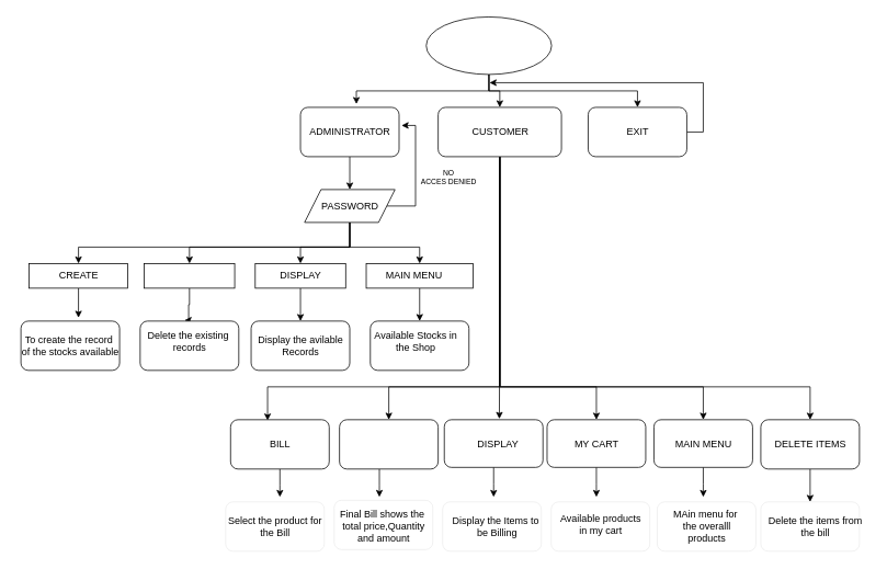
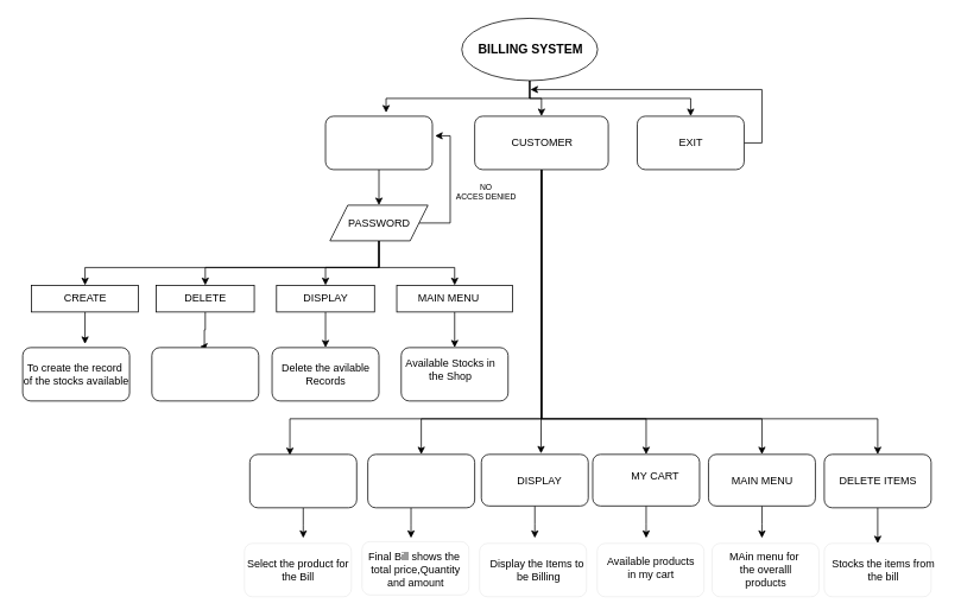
  <mxCell id="0" />
  <mxCell id="1" parent="0" />
  <mxCell id="2" style="edgeStyle=orthogonalEdgeStyle;rounded=0;orthogonalLoop=1;jettySize=auto;html=1;exitX=0.5;exitY=1;exitDx=0;exitDy=0;entryX=0.567;entryY=-0.067;entryDx=0;entryDy=0;entryPerimeter=0;" edge="1" parent="1" source="5" target="7"><mxGeometry relative="1" as="geometry" /></mxCell>
  <mxCell id="3" style="edgeStyle=orthogonalEdgeStyle;rounded=0;orthogonalLoop=1;jettySize=auto;html=1;" edge="1" parent="1" source="5" target="14"><mxGeometry relative="1" as="geometry" /></mxCell>
  <mxCell id="4" style="edgeStyle=orthogonalEdgeStyle;rounded=0;orthogonalLoop=1;jettySize=auto;html=1;exitX=0.5;exitY=1;exitDx=0;exitDy=0;entryX=0.5;entryY=0;entryDx=0;entryDy=0;" edge="1" parent="1" source="5" target="16"><mxGeometry relative="1" as="geometry" /></mxCell>
  <mxCell id="5" value="" style="ellipse;whiteSpace=wrap;html=1;" vertex="1" parent="1"><mxGeometry x="518" y="20" width="152.5" height="70" as="geometry" /></mxCell>
  <mxCell id="6" style="edgeStyle=orthogonalEdgeStyle;rounded=0;orthogonalLoop=1;jettySize=auto;html=1;entryX=0.5;entryY=0;entryDx=0;entryDy=0;fontSize=14;" edge="1" parent="1" source="7" target="22"><mxGeometry relative="1" as="geometry" /></mxCell>
  <mxCell id="7" value="" style="rounded=1;whiteSpace=wrap;html=1;" vertex="1" parent="1"><mxGeometry x="365" y="130" width="120" height="60" as="geometry" /></mxCell>
  <mxCell id="8" style="edgeStyle=orthogonalEdgeStyle;rounded=0;orthogonalLoop=1;jettySize=auto;html=1;exitX=0.5;exitY=1;exitDx=0;exitDy=0;entryX=0.375;entryY=0.017;entryDx=0;entryDy=0;entryPerimeter=0;" edge="1" parent="1" source="14" target="36"><mxGeometry relative="1" as="geometry"><Array as="points"><mxPoint x="608" y="470" /><mxPoint x="325" y="470" /></Array></mxGeometry></mxCell>
  <mxCell id="9" style="edgeStyle=orthogonalEdgeStyle;rounded=0;orthogonalLoop=1;jettySize=auto;html=1;entryX=0.5;entryY=0;entryDx=0;entryDy=0;" edge="1" parent="1" source="14" target="38"><mxGeometry relative="1" as="geometry"><Array as="points"><mxPoint x="608" y="470" /><mxPoint x="855" y="470" /></Array></mxGeometry></mxCell>
  <mxCell id="10" style="edgeStyle=orthogonalEdgeStyle;rounded=0;orthogonalLoop=1;jettySize=auto;html=1;entryX=0.5;entryY=0;entryDx=0;entryDy=0;" edge="1" parent="1" source="14" target="42"><mxGeometry relative="1" as="geometry"><Array as="points"><mxPoint x="608" y="470" /><mxPoint x="725" y="470" /></Array></mxGeometry></mxCell>
  <mxCell id="11" style="edgeStyle=orthogonalEdgeStyle;rounded=0;orthogonalLoop=1;jettySize=auto;html=1;entryX=0.5;entryY=0;entryDx=0;entryDy=0;" edge="1" parent="1" source="14" target="46"><mxGeometry relative="1" as="geometry"><Array as="points"><mxPoint x="608" y="470" /><mxPoint x="473" y="470" /></Array></mxGeometry></mxCell>
  <mxCell id="12" style="edgeStyle=orthogonalEdgeStyle;rounded=0;orthogonalLoop=1;jettySize=auto;html=1;entryX=0.558;entryY=-0.017;entryDx=0;entryDy=0;entryPerimeter=0;" edge="1" parent="1" source="14" target="40"><mxGeometry relative="1" as="geometry" /></mxCell>
  <mxCell id="13" style="edgeStyle=orthogonalEdgeStyle;rounded=0;orthogonalLoop=1;jettySize=auto;html=1;entryX=0.5;entryY=0;entryDx=0;entryDy=0;" edge="1" parent="1" source="14" target="44"><mxGeometry relative="1" as="geometry"><Array as="points"><mxPoint x="608" y="470" /><mxPoint x="985" y="470" /></Array></mxGeometry></mxCell>
  <mxCell id="14" value="" style="rounded=1;whiteSpace=wrap;html=1;" vertex="1" parent="1"><mxGeometry x="532.5" y="130" width="150" height="60" as="geometry" /></mxCell>
  <mxCell id="15" style="edgeStyle=orthogonalEdgeStyle;rounded=0;orthogonalLoop=1;jettySize=auto;html=1;" edge="1" parent="1" source="16"><mxGeometry relative="1" as="geometry"><mxPoint x="595" y="100" as="targetPoint" /><Array as="points"><mxPoint x="855" y="160" /><mxPoint x="855" y="100" /></Array></mxGeometry></mxCell>
  <mxCell id="16" value="" style="rounded=1;whiteSpace=wrap;html=1;" vertex="1" parent="1"><mxGeometry x="715" y="130" width="120" height="60" as="geometry" /></mxCell>
  <mxCell id="17" style="edgeStyle=orthogonalEdgeStyle;rounded=0;orthogonalLoop=1;jettySize=auto;html=1;exitX=1;exitY=0.5;exitDx=0;exitDy=0;entryX=1.025;entryY=0.367;entryDx=0;entryDy=0;entryPerimeter=0;" edge="1" parent="1" source="22" target="7"><mxGeometry relative="1" as="geometry"><Array as="points"><mxPoint x="505" y="250" /><mxPoint x="505" y="152" /></Array></mxGeometry></mxCell>
  <mxCell id="18" style="edgeStyle=orthogonalEdgeStyle;rounded=0;orthogonalLoop=1;jettySize=auto;html=1;entryX=0.5;entryY=0;entryDx=0;entryDy=0;" edge="1" parent="1" source="22" target="28"><mxGeometry relative="1" as="geometry"><Array as="points"><mxPoint x="425" y="300" /><mxPoint x="95" y="300" /></Array></mxGeometry></mxCell>
  <mxCell id="19" style="edgeStyle=orthogonalEdgeStyle;rounded=0;orthogonalLoop=1;jettySize=auto;html=1;entryX=0.5;entryY=0;entryDx=0;entryDy=0;" edge="1" parent="1" source="22" target="26"><mxGeometry relative="1" as="geometry"><Array as="points"><mxPoint x="425" y="300" /><mxPoint x="510" y="300" /></Array></mxGeometry></mxCell>
  <mxCell id="20" style="edgeStyle=orthogonalEdgeStyle;rounded=0;orthogonalLoop=1;jettySize=auto;html=1;entryX=0.5;entryY=0;entryDx=0;entryDy=0;" edge="1" parent="1" source="22" target="24"><mxGeometry relative="1" as="geometry"><Array as="points"><mxPoint x="425" y="300" /><mxPoint x="230" y="300" /></Array></mxGeometry></mxCell>
  <mxCell id="21" style="edgeStyle=orthogonalEdgeStyle;rounded=0;orthogonalLoop=1;jettySize=auto;html=1;entryX=0.5;entryY=0;entryDx=0;entryDy=0;" edge="1" parent="1" source="22" target="30"><mxGeometry relative="1" as="geometry"><Array as="points"><mxPoint x="425" y="300" /><mxPoint x="365" y="300" /></Array></mxGeometry></mxCell>
  <mxCell id="22" value="" style="shape=parallelogram;perimeter=parallelogramPerimeter;whiteSpace=wrap;html=1;fixedSize=1;" vertex="1" parent="1"><mxGeometry x="370" y="230" width="110" height="40" as="geometry" /></mxCell>
  <mxCell id="23" style="edgeStyle=orthogonalEdgeStyle;rounded=0;orthogonalLoop=1;jettySize=auto;html=1;entryX=0.45;entryY=-0.017;entryDx=0;entryDy=0;entryPerimeter=0;" edge="1" parent="1" source="24" target="32"><mxGeometry relative="1" as="geometry"><Array as="points"><mxPoint x="230" y="370" /><mxPoint x="229" y="370" /></Array></mxGeometry></mxCell>
  <mxCell id="24" value="" style="rounded=0;whiteSpace=wrap;html=1;" vertex="1" parent="1"><mxGeometry x="175" y="320" width="110" height="30" as="geometry" /></mxCell>
  <mxCell id="25" style="edgeStyle=orthogonalEdgeStyle;rounded=0;orthogonalLoop=1;jettySize=auto;html=1;exitX=0.5;exitY=1;exitDx=0;exitDy=0;entryX=0.5;entryY=0;entryDx=0;entryDy=0;" edge="1" parent="1" source="26" target="34"><mxGeometry relative="1" as="geometry" /></mxCell>
  <mxCell id="26" value="" style="rounded=0;whiteSpace=wrap;html=1;" vertex="1" parent="1"><mxGeometry x="445" y="320" width="130" height="30" as="geometry" /></mxCell>
  <mxCell id="27" style="edgeStyle=orthogonalEdgeStyle;rounded=0;orthogonalLoop=1;jettySize=auto;html=1;exitX=0.5;exitY=1;exitDx=0;exitDy=0;entryX=0.583;entryY=-0.067;entryDx=0;entryDy=0;entryPerimeter=0;" edge="1" parent="1" source="28" target="31"><mxGeometry relative="1" as="geometry" /></mxCell>
  <mxCell id="28" value="" style="rounded=0;whiteSpace=wrap;html=1;" vertex="1" parent="1"><mxGeometry x="35" y="320" width="120" height="30" as="geometry" /></mxCell>
  <mxCell id="29" style="edgeStyle=orthogonalEdgeStyle;rounded=0;orthogonalLoop=1;jettySize=auto;html=1;exitX=0.5;exitY=1;exitDx=0;exitDy=0;entryX=0.5;entryY=0;entryDx=0;entryDy=0;" edge="1" parent="1" source="30" target="33"><mxGeometry relative="1" as="geometry" /></mxCell>
  <mxCell id="30" value="" style="rounded=0;whiteSpace=wrap;html=1;" vertex="1" parent="1"><mxGeometry x="310" y="320" width="110" height="30" as="geometry" /></mxCell>
  <mxCell id="31" value="" style="rounded=1;whiteSpace=wrap;html=1;" vertex="1" parent="1"><mxGeometry x="25" y="390" width="120" height="60" as="geometry" /></mxCell>
  <mxCell id="32" value="" style="rounded=1;whiteSpace=wrap;html=1;" vertex="1" parent="1"><mxGeometry x="170" y="390" width="120" height="60" as="geometry" /></mxCell>
  <mxCell id="33" value="" style="rounded=1;whiteSpace=wrap;html=1;" vertex="1" parent="1"><mxGeometry x="305" y="390" width="120" height="60" as="geometry" /></mxCell>
  <mxCell id="34" value="" style="rounded=1;whiteSpace=wrap;html=1;" vertex="1" parent="1"><mxGeometry x="450" y="390" width="120" height="60" as="geometry" /></mxCell>
  <mxCell id="35" style="edgeStyle=orthogonalEdgeStyle;rounded=0;orthogonalLoop=1;jettySize=auto;html=1;fontSize=12;" edge="1" parent="1" source="36"><mxGeometry relative="1" as="geometry"><mxPoint x="340" y="604" as="targetPoint" /></mxGeometry></mxCell>
  <mxCell id="36" value="" style="rounded=1;whiteSpace=wrap;html=1;" vertex="1" parent="1"><mxGeometry x="280" y="510" width="120" height="60" as="geometry" /></mxCell>
  <mxCell id="37" style="edgeStyle=orthogonalEdgeStyle;rounded=0;orthogonalLoop=1;jettySize=auto;html=1;fontSize=12;" edge="1" parent="1" source="38"><mxGeometry relative="1" as="geometry"><mxPoint x="855" y="604" as="targetPoint" /></mxGeometry></mxCell>
  <mxCell id="38" value="" style="rounded=1;whiteSpace=wrap;html=1;" vertex="1" parent="1"><mxGeometry x="795" y="510" width="120" height="58" as="geometry" /></mxCell>
  <mxCell id="39" style="edgeStyle=orthogonalEdgeStyle;rounded=0;orthogonalLoop=1;jettySize=auto;html=1;fontSize=12;" edge="1" parent="1" source="40"><mxGeometry relative="1" as="geometry"><mxPoint x="600" y="604" as="targetPoint" /></mxGeometry></mxCell>
  <mxCell id="40" value="" style="rounded=1;whiteSpace=wrap;html=1;" vertex="1" parent="1"><mxGeometry x="540" y="510" width="120" height="58" as="geometry" /></mxCell>
  <mxCell id="41" style="edgeStyle=orthogonalEdgeStyle;rounded=0;orthogonalLoop=1;jettySize=auto;html=1;fontSize=12;" edge="1" parent="1" source="42"><mxGeometry relative="1" as="geometry"><mxPoint x="725" y="604" as="targetPoint" /></mxGeometry></mxCell>
  <mxCell id="42" value="" style="rounded=1;whiteSpace=wrap;html=1;" vertex="1" parent="1"><mxGeometry x="665" y="510" width="120" height="58" as="geometry" /></mxCell>
  <mxCell id="43" style="edgeStyle=orthogonalEdgeStyle;rounded=0;orthogonalLoop=1;jettySize=auto;html=1;entryX=0.5;entryY=0;entryDx=0;entryDy=0;fontSize=12;" edge="1" parent="1" source="44" target="72"><mxGeometry relative="1" as="geometry" /></mxCell>
  <mxCell id="44" value="" style="rounded=1;whiteSpace=wrap;html=1;" vertex="1" parent="1"><mxGeometry x="925" y="510" width="120" height="60" as="geometry" /></mxCell>
  <mxCell id="45" style="edgeStyle=orthogonalEdgeStyle;rounded=0;orthogonalLoop=1;jettySize=auto;html=1;fontSize=12;" edge="1" parent="1" source="46"><mxGeometry relative="1" as="geometry"><mxPoint x="461" y="604" as="targetPoint" /><Array as="points"><mxPoint x="461" y="590" /><mxPoint x="461" y="590" /></Array></mxGeometry></mxCell>
  <mxCell id="46" value="" style="rounded=1;whiteSpace=wrap;html=1;" vertex="1" parent="1"><mxGeometry x="412.5" y="510" width="120" height="60" as="geometry" /></mxCell>
  <mxCell id="47" value="CUSTOMER" style="text;html=1;resizable=0;autosize=1;align=center;verticalAlign=middle;points=[];fillColor=none;strokeColor=none;rounded=0;" vertex="1" parent="1"><mxGeometry x="567.5" y="150" width="80" height="20" as="geometry" /></mxCell>
  <mxCell id="48" value="EXIT" style="text;html=1;resizable=0;autosize=1;align=center;verticalAlign=middle;points=[];fillColor=none;strokeColor=none;rounded=0;" vertex="1" parent="1"><mxGeometry x="755" y="150" width="40" height="20" as="geometry" /></mxCell>
- <mxCell id="49" value="ADMINISTRATOR" style="text;html=1;resizable=0;autosize=1;align=center;verticalAlign=middle;points=[];fillColor=none;strokeColor=none;rounded=0;" vertex="1" parent="1"><mxGeometry x="370" y="150" width="110" height="20" as="geometry" /></mxCell>
  <mxCell id="50" value="PASSWORD" style="text;html=1;resizable=0;autosize=1;align=center;verticalAlign=middle;points=[];fillColor=none;strokeColor=none;rounded=0;" vertex="1" parent="1"><mxGeometry x="385" y="240" width="80" height="20" as="geometry" /></mxCell>
  <mxCell id="51" value="CREATE" style="text;html=1;resizable=0;autosize=1;align=center;verticalAlign=middle;points=[];fillColor=none;strokeColor=none;rounded=0;" vertex="1" parent="1"><mxGeometry x="65" y="325" width="60" height="20" as="geometry" /></mxCell>
+ <mxCell id="52" value="DELETE" style="text;html=1;resizable=0;autosize=1;align=center;verticalAlign=middle;points=[];fillColor=none;strokeColor=none;rounded=0;" vertex="1" parent="1"><mxGeometry x="200" y="325" width="60" height="20" as="geometry" /></mxCell>
  <mxCell id="53" value="DISPLAY" style="text;html=1;resizable=0;autosize=1;align=center;verticalAlign=middle;points=[];fillColor=none;strokeColor=none;rounded=0;" vertex="1" parent="1"><mxGeometry x="330" y="325" width="70" height="20" as="geometry" /></mxCell>
  <mxCell id="54" value="MAIN MENU" style="text;html=1;resizable=0;autosize=1;align=center;verticalAlign=middle;points=[];fillColor=none;strokeColor=none;rounded=0;" vertex="1" parent="1"><mxGeometry x="462.5" y="325" width="80" height="20" as="geometry" /></mxCell>
  <mxCell id="55" value="&lt;br&gt;&lt;br&gt;" style="text;html=1;resizable=0;autosize=1;align=center;verticalAlign=middle;points=[];fillColor=none;strokeColor=none;rounded=0;" vertex="1" parent="1"><mxGeometry x="75" y="385" width="20" height="30" as="geometry" /></mxCell>
  <mxCell id="56" value="To create the record&amp;nbsp;&lt;br&gt;of the stocks available&lt;br&gt;" style="text;html=1;resizable=0;autosize=1;align=center;verticalAlign=middle;points=[];fillColor=none;strokeColor=none;rounded=0;" vertex="1" parent="1"><mxGeometry x="20" y="405" width="130" height="30" as="geometry" /></mxCell>
- <mxCell id="57" value="Delete the existing&amp;nbsp;&lt;br&gt;records" style="text;html=1;resizable=0;autosize=1;align=center;verticalAlign=middle;points=[];fillColor=none;strokeColor=none;rounded=0;" vertex="1" parent="1"><mxGeometry x="170" y="400" width="120" height="30" as="geometry" /></mxCell>
- <mxCell id="58" value="Display the avilable&lt;br&gt;Records" style="text;html=1;resizable=0;autosize=1;align=center;verticalAlign=middle;points=[];fillColor=none;strokeColor=none;rounded=0;" vertex="1" parent="1"><mxGeometry x="305" y="405" width="120" height="30" as="geometry" /></mxCell>
+ <mxCell id="58" value="Delete the avilable&lt;br&gt;Records" style="text;html=1;resizable=0;autosize=1;align=center;verticalAlign=middle;points=[];fillColor=none;strokeColor=none;rounded=0;" vertex="1" parent="1"><mxGeometry x="305" y="405" width="120" height="30" as="geometry" /></mxCell>
  <mxCell id="59" value="Available Stocks in&lt;br&gt;the Shop" style="text;html=1;resizable=0;autosize=1;align=center;verticalAlign=middle;points=[];fillColor=none;strokeColor=none;rounded=0;" vertex="1" parent="1"><mxGeometry x="445" y="400" width="120" height="30" as="geometry" /></mxCell>
- <mxCell id="60" value="BILL" style="text;html=1;resizable=0;autosize=1;align=center;verticalAlign=middle;points=[];fillColor=none;strokeColor=none;rounded=0;" vertex="1" parent="1"><mxGeometry x="320" y="530" width="40" height="20" as="geometry" /></mxCell>
  <mxCell id="61" value="DISPLAY" style="text;html=1;resizable=0;autosize=1;align=center;verticalAlign=middle;points=[];fillColor=none;strokeColor=none;rounded=0;" vertex="1" parent="1"><mxGeometry x="570" y="530" width="70" height="20" as="geometry" /></mxCell>
- <mxCell id="62" value="MY CART" style="text;html=1;resizable=0;autosize=1;align=center;verticalAlign=middle;points=[];fillColor=none;strokeColor=none;rounded=0;" vertex="1" parent="1"><mxGeometry x="690" y="530" width="70" height="20" as="geometry" /></mxCell>
+ <mxCell id="62" value="MY CART" style="text;html=1;resizable=0;autosize=1;align=center;verticalAlign=middle;points=[];fillColor=none;strokeColor=none;rounded=0;" vertex="1" parent="1"><mxGeometry x="700" y="525" width="70" height="20" as="geometry" /></mxCell>
  <mxCell id="63" value="MAIN MENU" style="text;html=1;resizable=0;autosize=1;align=center;verticalAlign=middle;points=[];fillColor=none;strokeColor=none;rounded=0;" vertex="1" parent="1"><mxGeometry x="815" y="530" width="80" height="20" as="geometry" /></mxCell>
  <mxCell id="64" value="DELETE ITEMS" style="text;html=1;resizable=0;autosize=1;align=center;verticalAlign=middle;points=[];fillColor=none;strokeColor=none;rounded=0;" vertex="1" parent="1"><mxGeometry x="935" y="530" width="100" height="20" as="geometry" /></mxCell>
+ <mxCell id="65" value="&lt;b style=&quot;font-size: 14px&quot;&gt;BILLING SYSTEM&lt;/b&gt;" style="text;html=1;resizable=0;autosize=1;align=center;verticalAlign=middle;points=[];fillColor=none;strokeColor=none;rounded=0;" vertex="1" parent="1"><mxGeometry x="530" y="45" width="130" height="20" as="geometry" /></mxCell>
  <mxCell id="66" value="NO&lt;br style=&quot;font-size: 9px;&quot;&gt;ACCES DENIED" style="text;html=1;resizable=0;autosize=1;align=center;verticalAlign=middle;points=[];fillColor=none;strokeColor=none;rounded=0;fontSize=9;opacity=80;strokeWidth=0;" vertex="1" parent="1"><mxGeometry x="505" y="200" width="80" height="30" as="geometry" /></mxCell>
  <mxCell id="67" value="" style="rounded=1;whiteSpace=wrap;html=1;fontSize=9;strokeWidth=0;opacity=80;fontStyle=1;labelBackgroundColor=none;labelBorderColor=none;" vertex="1" parent="1"><mxGeometry x="274" y="610" width="120" height="60" as="geometry" /></mxCell>
  <mxCell id="68" value="" style="rounded=1;whiteSpace=wrap;html=1;fontSize=9;strokeWidth=0;opacity=80;fontStyle=1;labelBackgroundColor=none;labelBorderColor=none;" vertex="1" parent="1"><mxGeometry x="406" y="608" width="120" height="60" as="geometry" /></mxCell>
  <mxCell id="69" value="" style="rounded=1;whiteSpace=wrap;html=1;fontSize=9;strokeWidth=0;opacity=80;fontStyle=1;labelBackgroundColor=none;labelBorderColor=none;" vertex="1" parent="1"><mxGeometry x="799" y="610" width="120" height="60" as="geometry" /></mxCell>
  <mxCell id="70" value="" style="rounded=1;whiteSpace=wrap;html=1;fontSize=9;strokeWidth=0;opacity=80;fontStyle=1;labelBackgroundColor=none;labelBorderColor=none;" vertex="1" parent="1"><mxGeometry x="670" y="610" width="120" height="60" as="geometry" /></mxCell>
  <mxCell id="71" value="" style="rounded=1;whiteSpace=wrap;html=1;fontSize=9;strokeWidth=0;opacity=80;fontStyle=1;labelBackgroundColor=none;labelBorderColor=none;" vertex="1" parent="1"><mxGeometry x="538" y="610" width="120" height="60" as="geometry" /></mxCell>
  <mxCell id="72" value="" style="rounded=1;whiteSpace=wrap;html=1;fontSize=9;strokeWidth=0;opacity=80;fontStyle=1;labelBackgroundColor=none;labelBorderColor=none;" vertex="1" parent="1"><mxGeometry x="925" y="610" width="120" height="60" as="geometry" /></mxCell>
  <mxCell id="73" value="Select the product for&lt;br&gt;the Bill" style="text;html=1;resizable=0;autosize=1;align=center;verticalAlign=middle;points=[];fillColor=none;strokeColor=none;rounded=0;labelBackgroundColor=none;labelBorderColor=none;fontSize=12;opacity=80;" vertex="1" parent="1"><mxGeometry x="268" y="622" width="132" height="36" as="geometry" /></mxCell>
  <mxCell id="74" value="Final Bill shows the&amp;nbsp;&lt;br&gt;total price,Quantity&lt;br&gt;and amount" style="text;html=1;resizable=0;autosize=1;align=center;verticalAlign=middle;points=[];fillColor=none;strokeColor=none;rounded=0;labelBackgroundColor=none;labelBorderColor=none;fontSize=12;opacity=80;" vertex="1" parent="1"><mxGeometry x="406" y="616" width="120" height="48" as="geometry" /></mxCell>
  <mxCell id="75" value="Display the Items to&amp;nbsp;&lt;br&gt;be Billing" style="text;html=1;resizable=0;autosize=1;align=center;verticalAlign=middle;points=[];fillColor=none;strokeColor=none;rounded=0;labelBackgroundColor=none;labelBorderColor=none;fontSize=12;opacity=80;" vertex="1" parent="1"><mxGeometry x="538" y="622" width="132" height="36" as="geometry" /></mxCell>
  <mxCell id="76" value="Available products&lt;br&gt;in my cart" style="text;html=1;resizable=0;autosize=1;align=center;verticalAlign=middle;points=[];fillColor=none;strokeColor=none;rounded=0;labelBackgroundColor=none;labelBorderColor=none;fontSize=12;opacity=80;" vertex="1" parent="1"><mxGeometry x="670" y="620" width="120" height="36" as="geometry" /></mxCell>
  <mxCell id="77" value="MAin menu for&amp;nbsp;&lt;br&gt;the overalll&lt;br&gt;products" style="text;html=1;resizable=0;autosize=1;align=center;verticalAlign=middle;points=[];fillColor=none;strokeColor=none;rounded=0;labelBackgroundColor=none;labelBorderColor=none;fontSize=12;opacity=80;" vertex="1" parent="1"><mxGeometry x="811" y="616" width="96" height="48" as="geometry" /></mxCell>
- <mxCell id="78" value="Delete the items from&lt;br&gt;the bill" style="text;html=1;resizable=0;autosize=1;align=center;verticalAlign=middle;points=[];fillColor=none;strokeColor=none;rounded=0;labelBackgroundColor=none;labelBorderColor=none;fontSize=12;opacity=80;" vertex="1" parent="1"><mxGeometry x="925" y="622" width="132" height="36" as="geometry" /></mxCell>
+ <mxCell id="78" value="Stocks the items from&lt;br&gt;the bill" style="text;html=1;resizable=0;autosize=1;align=center;verticalAlign=middle;points=[];fillColor=none;strokeColor=none;rounded=0;labelBackgroundColor=none;labelBorderColor=none;fontSize=12;opacity=80;" vertex="1" parent="1"><mxGeometry x="925" y="622" width="132" height="36" as="geometry" /></mxCell>
